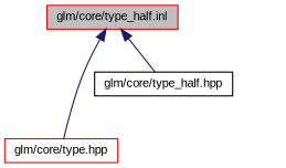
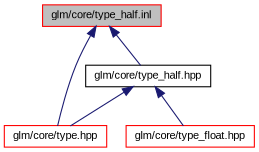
  digraph {
    fontname="Liberation Sans"
    node [color=red fillcolor=white fontname="Liberation Sans" fontsize=10 shape=record style=filled]
    edge [color=midnightblue dir=back fontname="Liberation Sans" fontsize=10 labelfontname=FreeSans labelfontsize=10 style=solid]
    n1 [fillcolor=grey75 fontcolor=black height=0.2 label="glm/core/type_half.inl" width=0.4]
    n2 [color=black height=0.2 label="glm/core/type_half.hpp" width=0.4]
    n3 [height=0.2 label="glm/core/type.hpp" width=0.4]
+   n4 [height=0.2 label="glm/core/type_float.hpp" width=0.4]
    n1 -> n2
    n1 -> n3
+   n2 -> n3
+   n2 -> n4
  }
